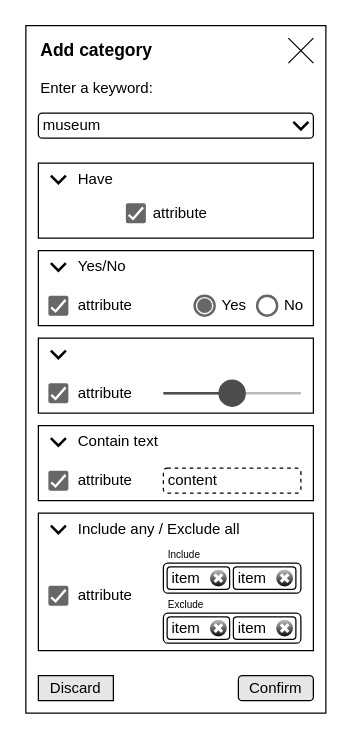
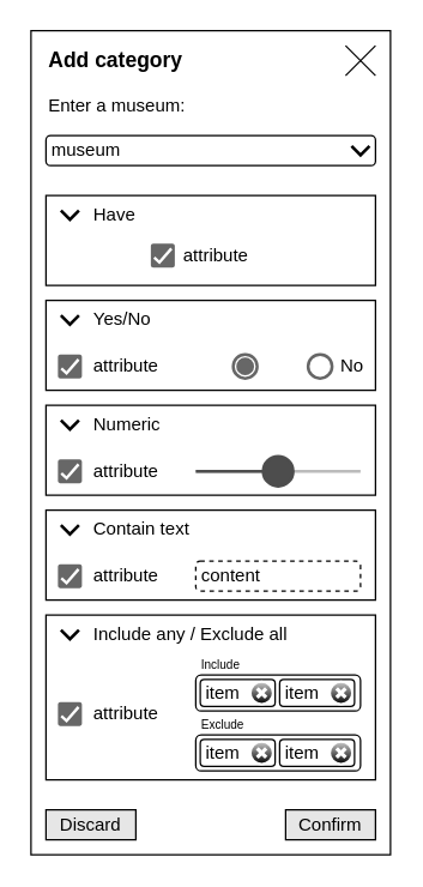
  <mxCell id="0" />
  <mxCell id="1" parent="0" />
  <mxCell id="2" value="" style="rounded=0;whiteSpace=wrap;html=1;fillColor=none;" parent="1" vertex="1"><mxGeometry x="20" y="20" width="240" height="550" as="geometry" /></mxCell>
  <mxCell id="3" value="" style="rounded=0;whiteSpace=wrap;html=1;fillColor=none;" parent="1" vertex="1"><mxGeometry x="30" y="130" width="220" height="60" as="geometry" /></mxCell>
  <mxCell id="4" value="" style="dashed=0;labelPosition=right;align=left;shape=mxgraph.gmdl.checkbox;strokeColor=none;fillColor=#676767;strokeWidth=2;aspect=fixed;sketch=0;html=1;" vertex="1" parent="1"><mxGeometry x="100" y="162" width="16" height="16" as="geometry" /></mxCell>
  <mxCell id="5" value="Add category" style="text;html=1;strokeColor=none;fillColor=none;align=left;verticalAlign=middle;whiteSpace=wrap;rounded=0;fontColor=#000000;fontStyle=1;fontSize=14;" parent="1" vertex="1"><mxGeometry x="30" y="30" width="200" height="20" as="geometry" /></mxCell>
  <mxCell id="6" value="" style="endArrow=none;html=1;rounded=0;strokeWidth=1;" parent="1" edge="1"><mxGeometry width="50" height="50" relative="1" as="geometry"><mxPoint x="230" y="50" as="sourcePoint" /><mxPoint x="250" y="30" as="targetPoint" /></mxGeometry></mxCell>
  <mxCell id="7" value="" style="endArrow=none;html=1;rounded=0;strokeWidth=1;" parent="1" edge="1"><mxGeometry width="50" height="50" relative="1" as="geometry"><mxPoint x="250" y="50" as="sourcePoint" /><mxPoint x="230" y="30" as="targetPoint" /></mxGeometry></mxCell>
  <mxCell id="8" value="museum" style="rounded=1;whiteSpace=wrap;html=1;fillColor=none;align=left;spacingLeft=2;" parent="1" vertex="1"><mxGeometry x="30" y="90" width="220" height="20" as="geometry" /></mxCell>
  <mxCell id="9" value="Discard" style="whiteSpace=wrap;html=1;fontColor=#000000;fontStyle=0;fillColor=#E6E6E6;rounded=0;" parent="1" vertex="1"><mxGeometry x="30" y="540" width="60" height="20" as="geometry" /></mxCell>
- <mxCell id="10" value="Confirm" style="rounded=1;whiteSpace=wrap;html=1;fontColor=#000000;fontStyle=0;fillColor=#E6E6E6;" parent="1" vertex="1"><mxGeometry x="190" y="540" width="60" height="20" as="geometry" /></mxCell>
- <mxCell id="11" value="Enter a keyword:" style="text;html=1;strokeColor=none;fillColor=none;align=left;verticalAlign=middle;whiteSpace=wrap;rounded=0;fontColor=#000000;" parent="1" vertex="1"><mxGeometry x="30" y="60" width="220" height="20" as="geometry" /></mxCell>
+ <mxCell id="10" value="Confirm" style="whiteSpace=wrap;html=1;fontColor=#000000;fontStyle=0;fillColor=#E6E6E6;rounded=0;" parent="1" vertex="1"><mxGeometry x="190" y="540" width="60" height="20" as="geometry" /></mxCell>
+ <mxCell id="11" value="Enter a museum:" style="text;html=1;strokeColor=none;fillColor=none;align=left;verticalAlign=middle;whiteSpace=wrap;rounded=0;fontColor=#000000;" parent="1" vertex="1"><mxGeometry x="30" y="60" width="220" height="20" as="geometry" /></mxCell>
  <mxCell id="12" value="" style="html=1;verticalLabelPosition=bottom;labelBackgroundColor=#ffffff;verticalAlign=top;shadow=0;dashed=0;strokeWidth=2;shape=mxgraph.ios7.misc.down;strokeColor=#000000;" parent="1" vertex="1"><mxGeometry x="40" y="140" width="12" height="6" as="geometry" /></mxCell>
  <mxCell id="13" value="" style="html=1;verticalLabelPosition=bottom;labelBackgroundColor=#ffffff;verticalAlign=top;shadow=0;dashed=0;strokeWidth=2;shape=mxgraph.ios7.misc.down;strokeColor=#000000;" parent="1" vertex="1"><mxGeometry x="234" y="97" width="12" height="6" as="geometry" /></mxCell>
  <mxCell id="14" value="Have" style="text;html=1;strokeColor=none;fillColor=none;align=left;verticalAlign=middle;whiteSpace=wrap;rounded=0;fontColor=#000000;" parent="1" vertex="1"><mxGeometry x="60" y="133" width="180" height="20" as="geometry" /></mxCell>
  <mxCell id="15" value="attribute" style="text;html=1;strokeColor=none;fillColor=none;align=left;verticalAlign=middle;whiteSpace=wrap;rounded=0;fontColor=#000000;" parent="1" vertex="1"><mxGeometry x="120" y="160" width="70" height="20" as="geometry" /></mxCell>
  <mxCell id="16" value="" style="rounded=0;whiteSpace=wrap;html=1;fillColor=none;" parent="1" vertex="1"><mxGeometry x="30" y="200" width="220" height="60" as="geometry" /></mxCell>
  <mxCell id="17" value="" style="html=1;verticalLabelPosition=bottom;labelBackgroundColor=#ffffff;verticalAlign=top;shadow=0;dashed=0;strokeWidth=2;shape=mxgraph.ios7.misc.down;strokeColor=#000000;" parent="1" vertex="1"><mxGeometry x="40" y="210" width="12" height="6" as="geometry" /></mxCell>
  <mxCell id="18" value="Yes/No" style="text;html=1;strokeColor=none;fillColor=none;align=left;verticalAlign=middle;whiteSpace=wrap;rounded=0;fontColor=#000000;" parent="1" vertex="1"><mxGeometry x="60" y="203" width="180" height="20" as="geometry" /></mxCell>
  <mxCell id="19" value="attribute" style="text;html=1;strokeColor=none;fillColor=none;align=left;verticalAlign=middle;whiteSpace=wrap;rounded=0;fontColor=#000000;" parent="1" vertex="1"><mxGeometry x="60" y="234" width="70" height="20" as="geometry" /></mxCell>
  <mxCell id="20" value="" style="dashed=0;labelPosition=right;align=left;shape=mxgraph.gmdl.checkbox;strokeColor=none;fillColor=#676767;strokeWidth=2;aspect=fixed;sketch=0;html=1;" parent="1" vertex="1"><mxGeometry x="38" y="236" width="16" height="16" as="geometry" /></mxCell>
  <mxCell id="21" value="" style="dashed=0;labelPosition=right;align=left;shape=mxgraph.gmdl.radiobutton;strokeColor=#676767;fillColor=#676767;strokeWidth=2;aspect=fixed;sketch=0;html=1;" parent="1" vertex="1"><mxGeometry x="155" y="236" width="16" height="16" as="geometry" /></mxCell>
  <mxCell id="22" value="" style="dashed=0;labelPosition=right;align=left;shape=mxgraph.gmdl.radiobutton;strokeColor=#666666;fillColor=none;strokeWidth=2;aspect=fixed;sketch=0;html=1;" parent="1" vertex="1"><mxGeometry x="205" y="236" width="16" height="16" as="geometry" /></mxCell>
- <mxCell id="23" value="Yes" style="text;html=1;strokeColor=none;fillColor=none;align=left;verticalAlign=middle;whiteSpace=wrap;rounded=0;fontColor=#000000;" parent="1" vertex="1"><mxGeometry x="175" y="234" width="30" height="20" as="geometry" /></mxCell>
  <mxCell id="24" value="No" style="text;html=1;strokeColor=none;fillColor=none;align=left;verticalAlign=middle;whiteSpace=wrap;rounded=0;fontColor=#000000;" parent="1" vertex="1"><mxGeometry x="225" y="234" width="30" height="20" as="geometry" /></mxCell>
  <mxCell id="25" value="" style="rounded=0;whiteSpace=wrap;html=1;fillColor=none;" parent="1" vertex="1"><mxGeometry x="30" y="270" width="220" height="60" as="geometry" /></mxCell>
  <mxCell id="26" value="" style="html=1;verticalLabelPosition=bottom;labelBackgroundColor=#ffffff;verticalAlign=top;shadow=0;dashed=0;strokeWidth=2;shape=mxgraph.ios7.misc.down;strokeColor=#000000;" parent="1" vertex="1"><mxGeometry x="40" y="280" width="12" height="6" as="geometry" /></mxCell>
+ <mxCell id="27" value="Numeric" style="text;html=1;strokeColor=none;fillColor=none;align=left;verticalAlign=middle;whiteSpace=wrap;rounded=0;fontColor=#000000;" parent="1" vertex="1"><mxGeometry x="60" y="273" width="180" height="20" as="geometry" /></mxCell>
  <mxCell id="28" value="attribute" style="text;html=1;strokeColor=none;fillColor=none;align=left;verticalAlign=middle;whiteSpace=wrap;rounded=0;fontColor=#000000;" parent="1" vertex="1"><mxGeometry x="60" y="304" width="70" height="20" as="geometry" /></mxCell>
  <mxCell id="29" value="" style="dashed=0;labelPosition=right;align=left;shape=mxgraph.gmdl.checkbox;strokeColor=none;fillColor=#676767;strokeWidth=2;aspect=fixed;sketch=0;html=1;" parent="1" vertex="1"><mxGeometry x="38" y="306" width="16" height="16" as="geometry" /></mxCell>
  <mxCell id="30" value="" style="dashed=0;verticalLabelPosition=bottom;verticalAlign=top;align=center;shape=mxgraph.gmdl.slider2;barPos=50;strokeColor=#4D4D4D;opacity=100;strokeWidth=2;fillColor=#4D4D4D;handleSize=20;shadow=0;html=1;" parent="1" vertex="1"><mxGeometry x="130" y="304" width="110" height="20" as="geometry" /></mxCell>
  <mxCell id="31" value="" style="rounded=0;whiteSpace=wrap;html=1;fillColor=none;" parent="1" vertex="1"><mxGeometry x="30" y="340" width="220" height="60" as="geometry" /></mxCell>
  <mxCell id="32" value="" style="html=1;verticalLabelPosition=bottom;labelBackgroundColor=#ffffff;verticalAlign=top;shadow=0;dashed=0;strokeWidth=2;shape=mxgraph.ios7.misc.down;strokeColor=#000000;" parent="1" vertex="1"><mxGeometry x="40" y="350" width="12" height="6" as="geometry" /></mxCell>
  <mxCell id="33" value="Contain text" style="text;html=1;strokeColor=none;fillColor=none;align=left;verticalAlign=middle;whiteSpace=wrap;rounded=0;fontColor=#000000;" parent="1" vertex="1"><mxGeometry x="60" y="343" width="180" height="20" as="geometry" /></mxCell>
  <mxCell id="34" value="attribute" style="text;html=1;strokeColor=none;fillColor=none;align=left;verticalAlign=middle;whiteSpace=wrap;rounded=0;fontColor=#000000;" parent="1" vertex="1"><mxGeometry x="60" y="374" width="70" height="20" as="geometry" /></mxCell>
  <mxCell id="35" value="" style="dashed=0;labelPosition=right;align=left;shape=mxgraph.gmdl.checkbox;strokeColor=none;fillColor=#676767;strokeWidth=2;aspect=fixed;sketch=0;html=1;" parent="1" vertex="1"><mxGeometry x="38" y="376" width="16" height="16" as="geometry" /></mxCell>
  <mxCell id="36" value="content" style="rounded=1;whiteSpace=wrap;html=1;fillColor=none;align=left;spacingLeft=2;dashed=1;" parent="1" vertex="1"><mxGeometry x="130" y="374" width="110" height="20" as="geometry" /></mxCell>
  <mxCell id="37" value="" style="rounded=0;whiteSpace=wrap;html=1;fillColor=none;" parent="1" vertex="1"><mxGeometry x="30" y="410" width="220" height="110" as="geometry" /></mxCell>
  <mxCell id="38" value="" style="html=1;verticalLabelPosition=bottom;labelBackgroundColor=#ffffff;verticalAlign=top;shadow=0;dashed=0;strokeWidth=2;shape=mxgraph.ios7.misc.down;strokeColor=#000000;" parent="1" vertex="1"><mxGeometry x="40" y="420" width="12" height="6" as="geometry" /></mxCell>
  <mxCell id="39" value="Include any / Exclude all" style="text;html=1;strokeColor=none;fillColor=none;align=left;verticalAlign=middle;whiteSpace=wrap;rounded=0;fontColor=#000000;" parent="1" vertex="1"><mxGeometry x="60" y="413" width="180" height="20" as="geometry" /></mxCell>
  <mxCell id="40" value="attribute" style="text;html=1;strokeColor=none;fillColor=none;align=left;verticalAlign=middle;whiteSpace=wrap;rounded=0;fontColor=#000000;" parent="1" vertex="1"><mxGeometry x="60" y="466" width="70" height="20" as="geometry" /></mxCell>
  <mxCell id="41" value="" style="dashed=0;labelPosition=right;align=left;shape=mxgraph.gmdl.checkbox;strokeColor=none;fillColor=#676767;strokeWidth=2;aspect=fixed;sketch=0;html=1;" parent="1" vertex="1"><mxGeometry x="38" y="468" width="16" height="16" as="geometry" /></mxCell>
  <mxCell id="42" value="" style="rounded=1;whiteSpace=wrap;html=1;fillColor=none;align=left;spacingLeft=2;" parent="1" vertex="1"><mxGeometry x="130" y="450" width="110" height="24" as="geometry" /></mxCell>
  <mxCell id="43" value="" style="rounded=1;whiteSpace=wrap;html=1;fillColor=none;align=left;spacingLeft=2;" parent="1" vertex="1"><mxGeometry x="130" y="490" width="110" height="24" as="geometry" /></mxCell>
  <mxCell id="44" value="item" style="rounded=1;whiteSpace=wrap;html=1;align=left;spacingLeft=2;" parent="1" vertex="1"><mxGeometry x="133" y="453" width="50" height="18" as="geometry" /></mxCell>
  <mxCell id="45" value="" style="verticalLabelPosition=bottom;verticalAlign=top;html=1;shadow=0;dashed=0;strokeWidth=1;shape=mxgraph.ios.iDeleteApp;fillColor=#cccccc;fillColor2=#000000;strokeColor=#ffffff;sketch=0;" parent="1" vertex="1"><mxGeometry x="166.5" y="454.5" width="15" height="15" as="geometry" /></mxCell>
  <mxCell id="46" value="item" style="rounded=1;whiteSpace=wrap;html=1;align=left;spacingLeft=2;" parent="1" vertex="1"><mxGeometry x="186" y="453" width="50" height="18" as="geometry" /></mxCell>
  <mxCell id="47" value="" style="verticalLabelPosition=bottom;verticalAlign=top;html=1;shadow=0;dashed=0;strokeWidth=1;shape=mxgraph.ios.iDeleteApp;fillColor=#cccccc;fillColor2=#000000;strokeColor=#ffffff;sketch=0;" parent="1" vertex="1"><mxGeometry x="219.5" y="454.5" width="15" height="15" as="geometry" /></mxCell>
  <mxCell id="48" value="item" style="rounded=1;whiteSpace=wrap;html=1;align=left;spacingLeft=2;" parent="1" vertex="1"><mxGeometry x="133" y="493" width="50" height="18" as="geometry" /></mxCell>
  <mxCell id="49" value="" style="verticalLabelPosition=bottom;verticalAlign=top;html=1;shadow=0;dashed=0;strokeWidth=1;shape=mxgraph.ios.iDeleteApp;fillColor=#cccccc;fillColor2=#000000;strokeColor=#ffffff;sketch=0;" parent="1" vertex="1"><mxGeometry x="166.5" y="494.5" width="15" height="15" as="geometry" /></mxCell>
  <mxCell id="50" value="item" style="rounded=1;whiteSpace=wrap;html=1;align=left;spacingLeft=2;" parent="1" vertex="1"><mxGeometry x="186" y="493" width="50" height="18" as="geometry" /></mxCell>
  <mxCell id="51" value="" style="verticalLabelPosition=bottom;verticalAlign=top;html=1;shadow=0;dashed=0;strokeWidth=1;shape=mxgraph.ios.iDeleteApp;fillColor=#cccccc;fillColor2=#000000;strokeColor=#ffffff;sketch=0;" parent="1" vertex="1"><mxGeometry x="219.5" y="494.5" width="15" height="15" as="geometry" /></mxCell>
  <mxCell id="52" value="Include" style="text;html=1;strokeColor=none;fillColor=none;align=left;verticalAlign=middle;whiteSpace=wrap;rounded=0;fontSize=8;spacingLeft=2;" parent="1" vertex="1"><mxGeometry x="130" y="438" width="54" height="10" as="geometry" /></mxCell>
  <mxCell id="53" value="Exclude" style="text;html=1;strokeColor=none;fillColor=none;align=left;verticalAlign=middle;whiteSpace=wrap;rounded=0;fontSize=8;spacingLeft=2;" parent="1" vertex="1"><mxGeometry x="130" y="478" width="54" height="10" as="geometry" /></mxCell>
